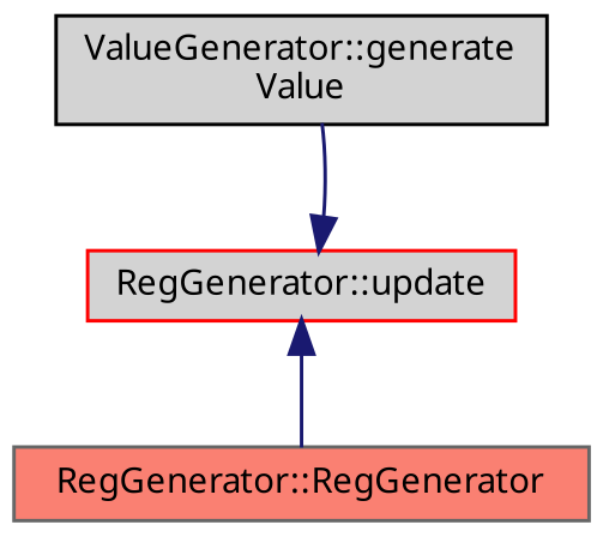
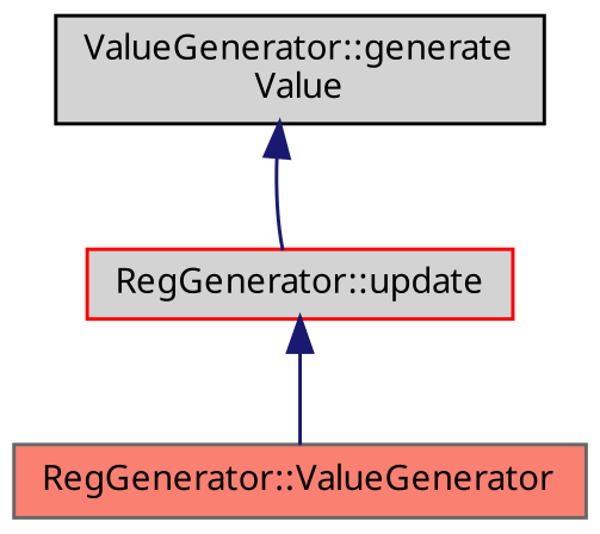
  digraph {
    fontname="Noto Sans"
    rankdir=TB
    node [fillcolor=lightgrey fontname="Noto Sans" fontsize=10 shape=record style=filled]
    edge [color=midnightblue dir=back fontname="Noto Sans" fontsize=10 labelfontname=Helvetica labelfontsize=10 style=solid]
    n1 [color=black fontcolor=black height=0.2 label="ValueGenerator::generate\lValue" width=0.4]
    n2 [color=red height=0.2 label="RegGenerator::update" width=0.4]
-   n3 [color=gray40 fillcolor=salmon height=0.2 label="RegGenerator::RegGenerator" width=0.4]
-   n2 -> n1
+   n3 [color=gray40 fillcolor=salmon height=0.2 label="RegGenerator::ValueGenerator" width=0.4]
+   n1 -> n2
    n2 -> n3
  }
